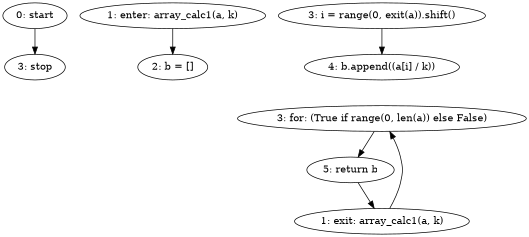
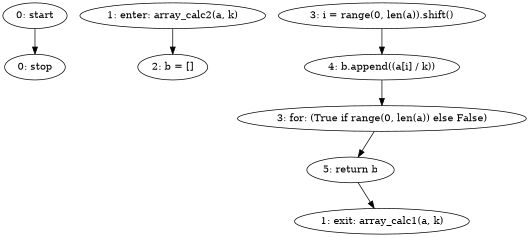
  strict digraph {
    n1 [label="0: start"]
-   n2 [label="3: stop"]
-   n3 [label="1: enter: array_calc1(a, k)"]
+   n2 [label="0: stop"]
+   n3 [label="1: enter: array_calc2(a, k)"]
    n4 [label="2: b = []"]
    n5 [label="3: for: (True if range(0, len(a)) else False)"]
    n6 [label="5: return b"]
    n7 [label="1: exit: array_calc1(a, k)"]
-   n8 [label="3: i = range(0, exit(a)).shift()"]
+   n8 [label="3: i = range(0, len(a)).shift()"]
    n9 [label="4: b.append((a[i] / k))"]
    n1 -> n2
    n3 -> n4
    n5 -> n6
    n6 -> n7
    n8 -> n9
-   n7 -> n5
+   n9 -> n5
  }
